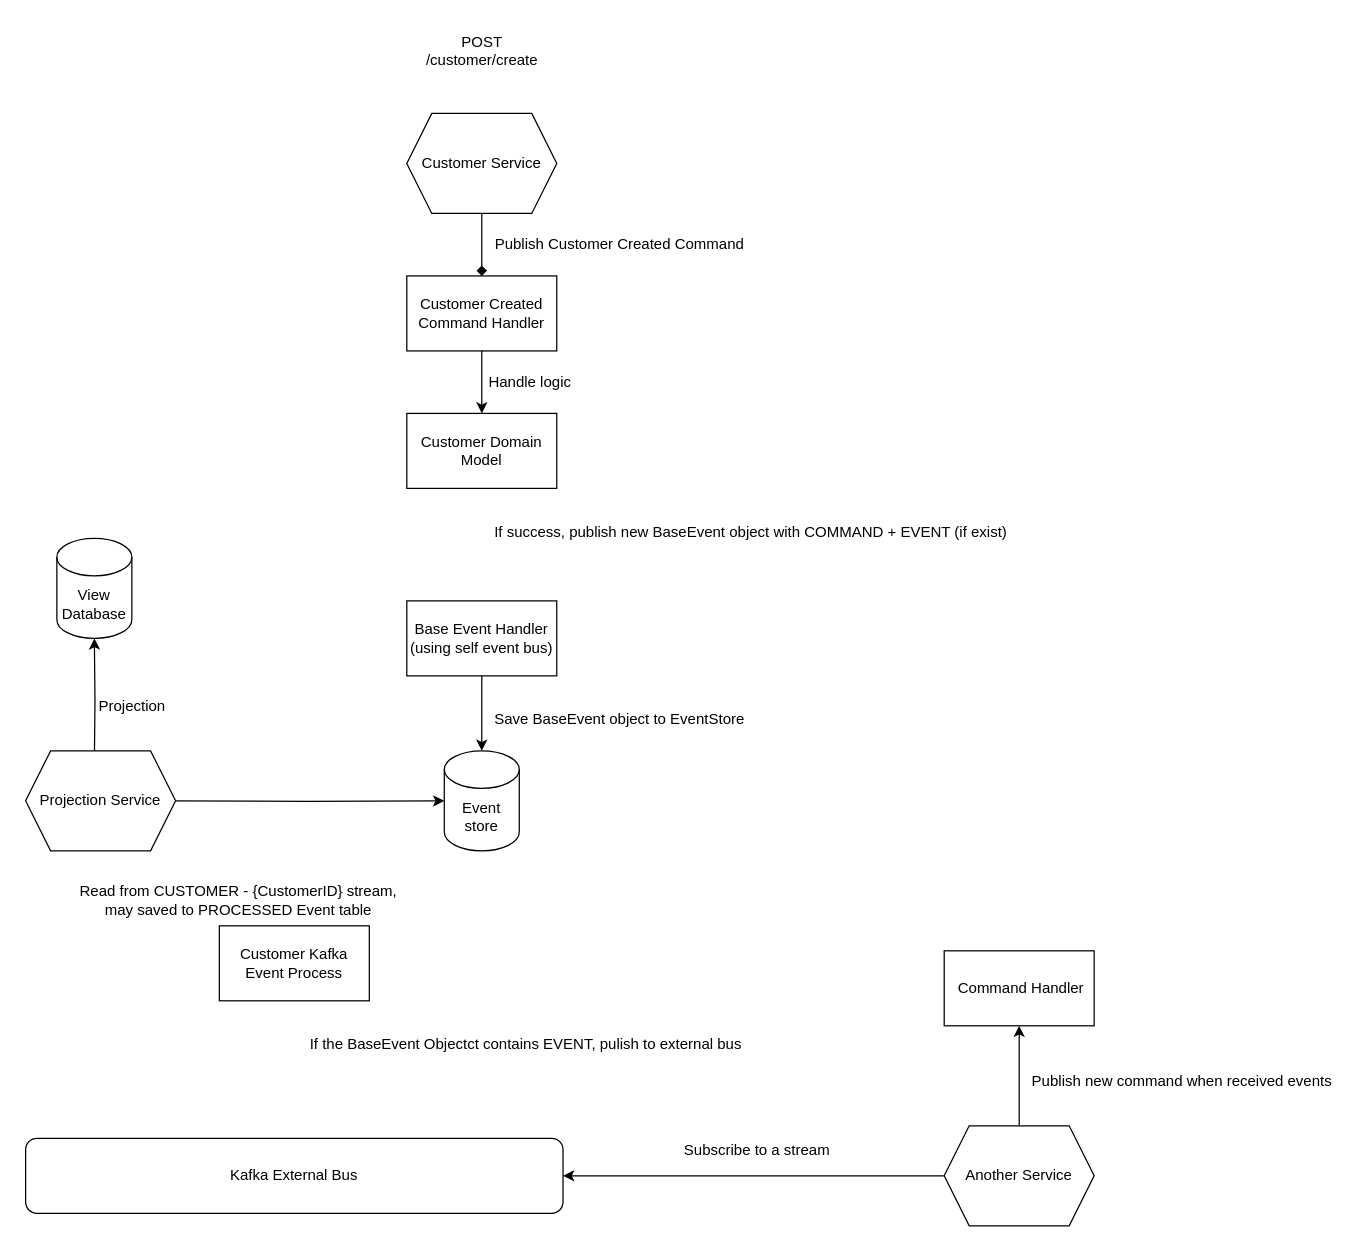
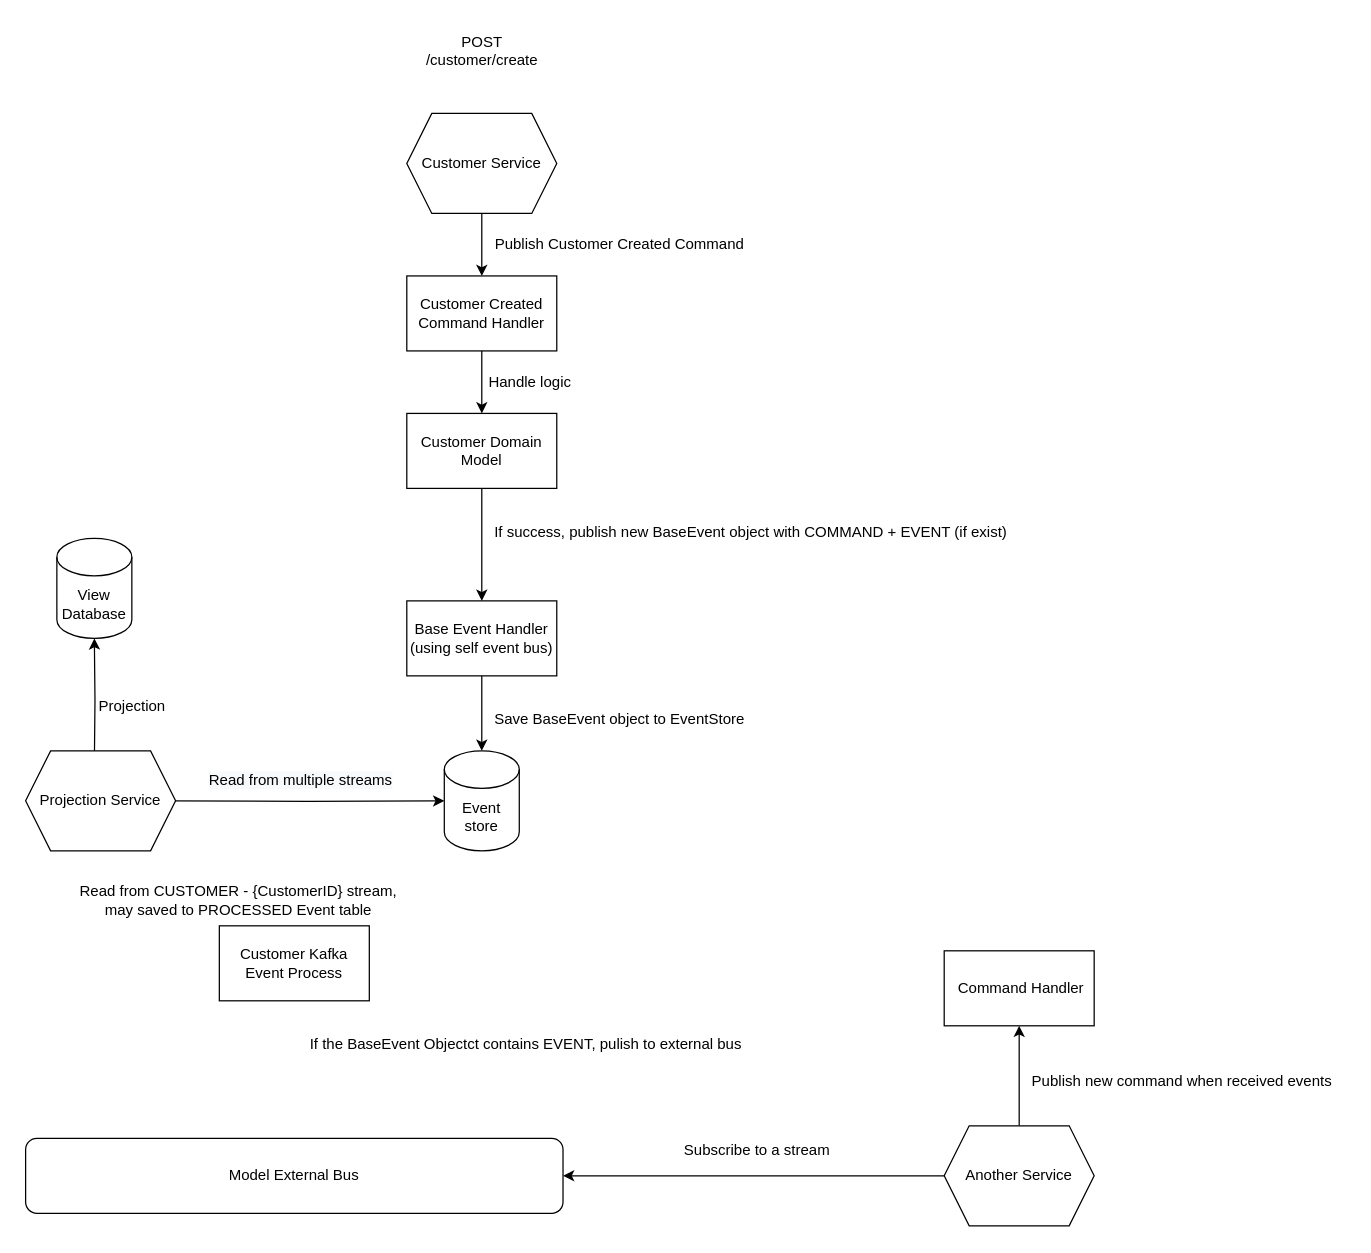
  <mxCell id="0" />
  <mxCell id="1" parent="0" />
- <mxCell id="2" style="edgeStyle=orthogonalEdgeStyle;rounded=0;orthogonalLoop=1;jettySize=auto;html=1;entryX=0.5;entryY=0;entryDx=0;entryDy=0;endArrow=diamond;" edge="1" parent="1" source="3" target="7"><mxGeometry relative="1" as="geometry" /></mxCell>
+ <mxCell id="2" style="edgeStyle=orthogonalEdgeStyle;rounded=0;orthogonalLoop=1;jettySize=auto;html=1;entryX=0.5;entryY=0;entryDx=0;entryDy=0;" edge="1" parent="1" source="3" target="7"><mxGeometry relative="1" as="geometry" /></mxCell>
  <mxCell id="3" value="Customer Service" style="shape=hexagon;perimeter=hexagonPerimeter2;whiteSpace=wrap;html=1;fixedSize=1;" vertex="1" parent="1"><mxGeometry x="325" y="90" width="120" height="80" as="geometry" /></mxCell>
  <mxCell id="4" value="POST&lt;br&gt;/customer/create" style="text;html=1;align=center;verticalAlign=middle;resizable=0;points=[];autosize=1;strokeColor=none;fillColor=none;" vertex="1" parent="1"><mxGeometry x="330" y="20" width="110" height="40" as="geometry" /></mxCell>
  <mxCell id="5" value="Publish Customer Created Command" style="text;html=1;align=center;verticalAlign=middle;resizable=0;points=[];autosize=1;strokeColor=none;fillColor=none;" vertex="1" parent="1"><mxGeometry x="385" y="180" width="220" height="30" as="geometry" /></mxCell>
  <mxCell id="6" style="edgeStyle=orthogonalEdgeStyle;rounded=0;orthogonalLoop=1;jettySize=auto;html=1;entryX=0.5;entryY=0;entryDx=0;entryDy=0;" edge="1" parent="1" source="7" target="12"><mxGeometry relative="1" as="geometry" /></mxCell>
  <mxCell id="7" value="Customer Created Command Handler" style="rounded=0;whiteSpace=wrap;html=1;" vertex="1" parent="1"><mxGeometry x="325" y="220" width="120" height="60" as="geometry" /></mxCell>
  <mxCell id="8" style="edgeStyle=orthogonalEdgeStyle;rounded=0;orthogonalLoop=1;jettySize=auto;html=1;" edge="1" parent="1" source="9" target="10"><mxGeometry relative="1" as="geometry" /></mxCell>
  <mxCell id="9" value="Base Event Handler&lt;br&gt;(using self event bus)" style="whiteSpace=wrap;html=1;" vertex="1" parent="1"><mxGeometry x="325" y="480" width="120" height="60" as="geometry" /></mxCell>
  <mxCell id="10" value="Event store" style="shape=cylinder3;whiteSpace=wrap;html=1;boundedLbl=1;backgroundOutline=1;size=15;" vertex="1" parent="1"><mxGeometry x="355" y="600" width="60" height="80" as="geometry" /></mxCell>
+ <mxCell id="11" style="edgeStyle=orthogonalEdgeStyle;rounded=0;orthogonalLoop=1;jettySize=auto;html=1;" edge="1" parent="1" source="12" target="9"><mxGeometry relative="1" as="geometry" /></mxCell>
  <mxCell id="12" value="Customer Domain Model" style="rounded=0;whiteSpace=wrap;html=1;" vertex="1" parent="1"><mxGeometry x="325" y="330" width="120" height="60" as="geometry" /></mxCell>
  <mxCell id="13" value="Handle logic&amp;nbsp;" style="text;html=1;align=center;verticalAlign=middle;resizable=0;points=[];autosize=1;strokeColor=none;fillColor=none;" vertex="1" parent="1"><mxGeometry x="380" y="290" width="90" height="30" as="geometry" /></mxCell>
  <mxCell id="14" value="If success, publish new BaseEvent object with COMMAND + EVENT (if exist)" style="text;html=1;align=center;verticalAlign=middle;resizable=0;points=[];autosize=1;strokeColor=none;fillColor=none;" vertex="1" parent="1"><mxGeometry x="385" y="410" width="430" height="30" as="geometry" /></mxCell>
  <mxCell id="15" value="Save BaseEvent object to EventStore" style="text;html=1;align=center;verticalAlign=middle;resizable=0;points=[];autosize=1;strokeColor=none;fillColor=none;" vertex="1" parent="1"><mxGeometry x="385" y="560" width="220" height="30" as="geometry" /></mxCell>
  <mxCell id="16" value="Customer Kafka Event Process" style="rounded=0;whiteSpace=wrap;html=1;" vertex="1" parent="1"><mxGeometry x="175" y="740" width="120" height="60" as="geometry" /></mxCell>
  <mxCell id="17" value="Read from CUSTOMER - {CustomerID} stream,&lt;br&gt;may saved to PROCESSED Event table" style="text;html=1;align=center;verticalAlign=middle;resizable=0;points=[];autosize=1;strokeColor=none;fillColor=none;" vertex="1" parent="1"><mxGeometry x="50" y="700" width="280" height="40" as="geometry" /></mxCell>
- <mxCell id="18" value="Kafka External Bus" style="rounded=1;whiteSpace=wrap;html=1;" vertex="1" parent="1"><mxGeometry x="20" y="910" width="430" height="60" as="geometry" /></mxCell>
+ <mxCell id="18" value="Model External Bus" style="rounded=1;whiteSpace=wrap;html=1;" vertex="1" parent="1"><mxGeometry x="20" y="910" width="430" height="60" as="geometry" /></mxCell>
  <mxCell id="19" value="If the BaseEvent Objectct contains EVENT, pulish to external bus" style="text;html=1;align=center;verticalAlign=middle;resizable=0;points=[];autosize=1;strokeColor=none;fillColor=none;" vertex="1" parent="1"><mxGeometry x="235" y="820" width="370" height="30" as="geometry" /></mxCell>
  <mxCell id="20" style="edgeStyle=orthogonalEdgeStyle;rounded=0;orthogonalLoop=1;jettySize=auto;html=1;" edge="1" parent="1" source="22" target="18"><mxGeometry relative="1" as="geometry" /></mxCell>
  <mxCell id="21" style="edgeStyle=orthogonalEdgeStyle;rounded=0;orthogonalLoop=1;jettySize=auto;html=1;entryX=0.5;entryY=1;entryDx=0;entryDy=0;" edge="1" parent="1" source="22" target="29"><mxGeometry relative="1" as="geometry" /></mxCell>
  <mxCell id="22" value="Another Service" style="shape=hexagon;perimeter=hexagonPerimeter2;whiteSpace=wrap;html=1;fixedSize=1;" vertex="1" parent="1"><mxGeometry x="755" y="900" width="120" height="80" as="geometry" /></mxCell>
  <mxCell id="23" value="Subscribe to a stream" style="text;html=1;align=center;verticalAlign=middle;resizable=0;points=[];autosize=1;strokeColor=none;fillColor=none;" vertex="1" parent="1"><mxGeometry x="535" y="905" width="140" height="30" as="geometry" /></mxCell>
  <mxCell id="24" style="edgeStyle=orthogonalEdgeStyle;rounded=0;orthogonalLoop=1;jettySize=auto;html=1;entryX=0;entryY=0.5;entryDx=0;entryDy=0;entryPerimeter=0;" edge="1" parent="1" target="10"><mxGeometry relative="1" as="geometry"><mxPoint x="135" y="640" as="sourcePoint" /></mxGeometry></mxCell>
  <mxCell id="25" style="edgeStyle=orthogonalEdgeStyle;rounded=0;orthogonalLoop=1;jettySize=auto;html=1;entryX=0.5;entryY=1;entryDx=0;entryDy=0;entryPerimeter=0;" edge="1" parent="1" target="27"><mxGeometry relative="1" as="geometry"><mxPoint x="75" y="610" as="sourcePoint" /></mxGeometry></mxCell>
+ <mxCell id="26" value="&lt;span style=&quot;color: rgb(0, 0, 0); font-family: Helvetica; font-size: 12px; font-style: normal; font-variant-ligatures: normal; font-variant-caps: normal; font-weight: 400; letter-spacing: normal; orphans: 2; text-align: center; text-indent: 0px; text-transform: none; widows: 2; word-spacing: 0px; -webkit-text-stroke-width: 0px; background-color: rgb(248, 249, 250); text-decoration-thickness: initial; text-decoration-style: initial; text-decoration-color: initial; float: none; display: inline !important;&quot;&gt;Read from multiple streams&lt;/span&gt;" style="text;whiteSpace=wrap;html=1;" vertex="1" parent="1"><mxGeometry x="165" y="610" width="180" height="40" as="geometry" /></mxCell>
  <mxCell id="27" value="View Database" style="shape=cylinder3;whiteSpace=wrap;html=1;boundedLbl=1;backgroundOutline=1;size=15;" vertex="1" parent="1"><mxGeometry x="45" y="430" width="60" height="80" as="geometry" /></mxCell>
  <mxCell id="28" value="Projection" style="text;html=1;align=center;verticalAlign=middle;resizable=0;points=[];autosize=1;strokeColor=none;fillColor=none;" vertex="1" parent="1"><mxGeometry x="65" y="550" width="80" height="30" as="geometry" /></mxCell>
  <mxCell id="29" value="&amp;nbsp;Command Handler" style="rounded=0;whiteSpace=wrap;html=1;" vertex="1" parent="1"><mxGeometry x="755" y="760" width="120" height="60" as="geometry" /></mxCell>
  <mxCell id="30" value="Publish new command when received events" style="text;html=1;align=center;verticalAlign=middle;resizable=0;points=[];autosize=1;strokeColor=none;fillColor=none;" vertex="1" parent="1"><mxGeometry x="815" y="850" width="260" height="30" as="geometry" /></mxCell>
  <mxCell id="31" value="Projection Service" style="shape=hexagon;perimeter=hexagonPerimeter2;whiteSpace=wrap;html=1;fixedSize=1;" vertex="1" parent="1"><mxGeometry x="20" y="600" width="120" height="80" as="geometry" /></mxCell>
